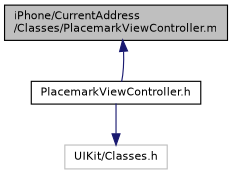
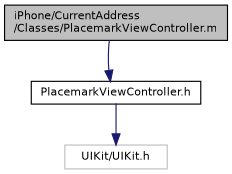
  digraph {
    node [color=black fillcolor=white fontname=Helvetica fontsize=10 shape=record style=filled]
    edge [color=midnightblue fontname=Helvetica fontsize=10 labelfontname=Helvetica labelfontsize=10 style=solid]
    n1 [fillcolor=grey75 fontcolor=black height=0.2 label="iPhone/CurrentAddress\l/Classes/PlacemarkViewController.m" width=0.4]
    n2 [height=0.2 label="PlacemarkViewController.h" width=0.4]
-   n3 [color=grey75 height=0.2 label="UIKit/Classes.h" width=0.4]
-   n2 -> n1
+   n3 [color=grey75 height=0.2 label="UIKit/UIKit.h" width=0.4]
+   n1 -> n2
    n2 -> n3
  }
